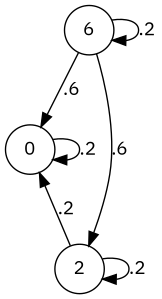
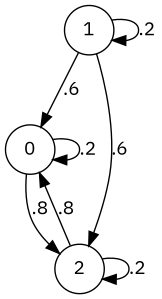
  digraph {
    fontname="IBM Plex Sans"
    node [fontname="IBM Plex Sans" shape=circle]
    edge [fontname="IBM Plex Sans"]
    0
    2
-   1 [label=6]
+   1
    0 -> 0 [label=.2]
-   2 -> 0 [label=.2]
+   0 -> 2 [label=.8]
+   2 -> 0 [label=.8]
    2 -> 2 [label=.2]
    1 -> 0 [label=.6]
    1 -> 2 [label=.6]
    1 -> 1 [label=.2]
  }
